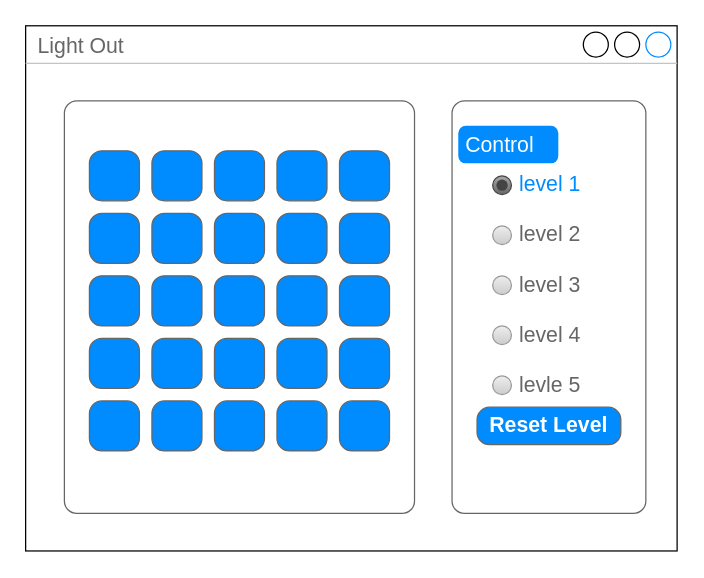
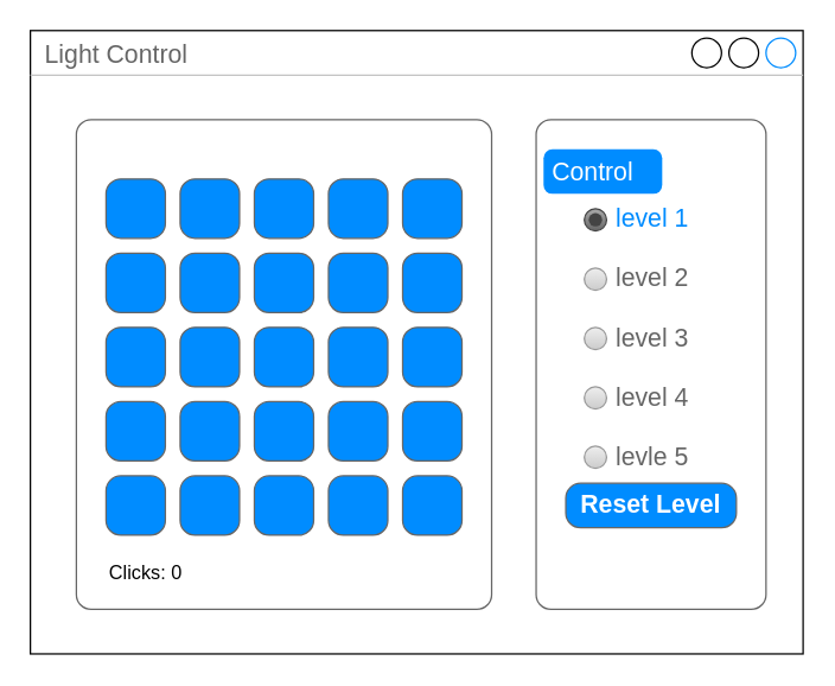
  <mxCell id="0" />
  <mxCell id="1" parent="0" />
- <mxCell id="2" value="Light Out" style="strokeWidth=1;shadow=0;dashed=0;align=center;html=1;shape=mxgraph.mockup.containers.window;align=left;verticalAlign=top;spacingLeft=8;strokeColor2=#008cff;strokeColor3=#c4c4c4;fontColor=#666666;mainText=;fontSize=17;labelBackgroundColor=none;" parent="1" vertex="1"><mxGeometry x="20" y="20" width="521" height="420" as="geometry" /></mxCell>
+ <mxCell id="2" value="Light Control" style="strokeWidth=1;shadow=0;dashed=0;align=center;html=1;shape=mxgraph.mockup.containers.window;align=left;verticalAlign=top;spacingLeft=8;strokeColor2=#008cff;strokeColor3=#c4c4c4;fontColor=#666666;mainText=;fontSize=17;labelBackgroundColor=none;" parent="1" vertex="1"><mxGeometry x="20" y="20" width="521" height="420" as="geometry" /></mxCell>
  <mxCell id="3" value="" style="shape=mxgraph.mockup.containers.marginRect;rectMarginTop=10;strokeColor=#666666;strokeWidth=1;dashed=0;rounded=1;arcSize=5;recursiveResize=0;" parent="1" vertex="1"><mxGeometry x="51" y="70" width="280" height="340" as="geometry" /></mxCell>
  <mxCell id="4" value="" style="strokeWidth=1;shadow=0;dashed=0;align=center;html=1;shape=mxgraph.mockup.buttons.button;strokeColor=#666666;fontColor=#ffffff;mainText=;buttonStyle=round;fontSize=17;fontStyle=1;fillColor=#008cff;whiteSpace=wrap;" parent="3" vertex="1"><mxGeometry x="20" y="50" width="40" height="40" as="geometry" /></mxCell>
  <mxCell id="5" value="" style="strokeWidth=1;shadow=0;dashed=0;align=center;html=1;shape=mxgraph.mockup.buttons.button;strokeColor=#666666;fontColor=#ffffff;mainText=;buttonStyle=round;fontSize=17;fontStyle=1;fillColor=#008cff;whiteSpace=wrap;" parent="3" vertex="1"><mxGeometry x="70" y="50" width="40" height="40" as="geometry" /></mxCell>
  <mxCell id="6" value="" style="strokeWidth=1;shadow=0;dashed=0;align=center;html=1;shape=mxgraph.mockup.buttons.button;strokeColor=#666666;fontColor=#ffffff;mainText=;buttonStyle=round;fontSize=17;fontStyle=1;fillColor=#008cff;whiteSpace=wrap;" parent="3" vertex="1"><mxGeometry x="120" y="50" width="40" height="40" as="geometry" /></mxCell>
  <mxCell id="7" value="" style="strokeWidth=1;shadow=0;dashed=0;align=center;html=1;shape=mxgraph.mockup.buttons.button;strokeColor=#666666;fontColor=#ffffff;mainText=;buttonStyle=round;fontSize=17;fontStyle=1;fillColor=#008cff;whiteSpace=wrap;" parent="3" vertex="1"><mxGeometry x="170" y="50" width="40" height="40" as="geometry" /></mxCell>
  <mxCell id="8" value="" style="strokeWidth=1;shadow=0;dashed=0;align=center;html=1;shape=mxgraph.mockup.buttons.button;strokeColor=#666666;fontColor=#ffffff;mainText=;buttonStyle=round;fontSize=17;fontStyle=1;fillColor=#008cff;whiteSpace=wrap;" parent="3" vertex="1"><mxGeometry x="220" y="50" width="40" height="40" as="geometry" /></mxCell>
  <mxCell id="9" value="" style="strokeWidth=1;shadow=0;dashed=0;align=center;html=1;shape=mxgraph.mockup.buttons.button;strokeColor=#666666;fontColor=#ffffff;mainText=;buttonStyle=round;fontSize=17;fontStyle=1;fillColor=#008cff;whiteSpace=wrap;" parent="3" vertex="1"><mxGeometry x="20" y="100" width="40" height="40" as="geometry" /></mxCell>
  <mxCell id="10" value="" style="strokeWidth=1;shadow=0;dashed=0;align=center;html=1;shape=mxgraph.mockup.buttons.button;strokeColor=#666666;fontColor=#ffffff;mainText=;buttonStyle=round;fontSize=17;fontStyle=1;fillColor=#008cff;whiteSpace=wrap;" parent="3" vertex="1"><mxGeometry x="20" y="150" width="40" height="40" as="geometry" /></mxCell>
  <mxCell id="11" value="" style="strokeWidth=1;shadow=0;dashed=0;align=center;html=1;shape=mxgraph.mockup.buttons.button;strokeColor=#666666;fontColor=#ffffff;mainText=;buttonStyle=round;fontSize=17;fontStyle=1;fillColor=#008cff;whiteSpace=wrap;" parent="3" vertex="1"><mxGeometry x="20" y="200" width="40" height="40" as="geometry" /></mxCell>
  <mxCell id="12" value="" style="strokeWidth=1;shadow=0;dashed=0;align=center;html=1;shape=mxgraph.mockup.buttons.button;strokeColor=#666666;fontColor=#ffffff;mainText=;buttonStyle=round;fontSize=17;fontStyle=1;fillColor=#008cff;whiteSpace=wrap;" parent="3" vertex="1"><mxGeometry x="20" y="250" width="40" height="40" as="geometry" /></mxCell>
  <mxCell id="13" value="" style="strokeWidth=1;shadow=0;dashed=0;align=center;html=1;shape=mxgraph.mockup.buttons.button;strokeColor=#666666;fontColor=#ffffff;mainText=;buttonStyle=round;fontSize=17;fontStyle=1;fillColor=#008cff;whiteSpace=wrap;" parent="3" vertex="1"><mxGeometry x="70" y="100" width="40" height="40" as="geometry" /></mxCell>
  <mxCell id="14" value="" style="strokeWidth=1;shadow=0;dashed=0;align=center;html=1;shape=mxgraph.mockup.buttons.button;strokeColor=#666666;fontColor=#ffffff;mainText=;buttonStyle=round;fontSize=17;fontStyle=1;fillColor=#008cff;whiteSpace=wrap;" parent="3" vertex="1"><mxGeometry x="120" y="100" width="40" height="40" as="geometry" /></mxCell>
  <mxCell id="15" value="" style="strokeWidth=1;shadow=0;dashed=0;align=center;html=1;shape=mxgraph.mockup.buttons.button;strokeColor=#666666;fontColor=#ffffff;mainText=;buttonStyle=round;fontSize=17;fontStyle=1;fillColor=#008cff;whiteSpace=wrap;" parent="3" vertex="1"><mxGeometry x="170" y="100" width="40" height="40" as="geometry" /></mxCell>
  <mxCell id="16" value="" style="strokeWidth=1;shadow=0;dashed=0;align=center;html=1;shape=mxgraph.mockup.buttons.button;strokeColor=#666666;fontColor=#ffffff;mainText=;buttonStyle=round;fontSize=17;fontStyle=1;fillColor=#008cff;whiteSpace=wrap;" parent="3" vertex="1"><mxGeometry x="220" y="100" width="40" height="40" as="geometry" /></mxCell>
  <mxCell id="17" value="" style="strokeWidth=1;shadow=0;dashed=0;align=center;html=1;shape=mxgraph.mockup.buttons.button;strokeColor=#666666;fontColor=#ffffff;mainText=;buttonStyle=round;fontSize=17;fontStyle=1;fillColor=#008cff;whiteSpace=wrap;" parent="3" vertex="1"><mxGeometry x="70" y="150" width="40" height="40" as="geometry" /></mxCell>
  <mxCell id="18" value="" style="strokeWidth=1;shadow=0;dashed=0;align=center;html=1;shape=mxgraph.mockup.buttons.button;strokeColor=#666666;fontColor=#ffffff;mainText=;buttonStyle=round;fontSize=17;fontStyle=1;fillColor=#008cff;whiteSpace=wrap;" parent="3" vertex="1"><mxGeometry x="120" y="150" width="40" height="40" as="geometry" /></mxCell>
  <mxCell id="19" value="" style="strokeWidth=1;shadow=0;dashed=0;align=center;html=1;shape=mxgraph.mockup.buttons.button;strokeColor=#666666;fontColor=#ffffff;mainText=;buttonStyle=round;fontSize=17;fontStyle=1;fillColor=#008cff;whiteSpace=wrap;" parent="3" vertex="1"><mxGeometry x="170" y="150" width="40" height="40" as="geometry" /></mxCell>
  <mxCell id="20" value="" style="strokeWidth=1;shadow=0;dashed=0;align=center;html=1;shape=mxgraph.mockup.buttons.button;strokeColor=#666666;fontColor=#ffffff;mainText=;buttonStyle=round;fontSize=17;fontStyle=1;fillColor=#008cff;whiteSpace=wrap;" parent="3" vertex="1"><mxGeometry x="220" y="150" width="40" height="40" as="geometry" /></mxCell>
  <mxCell id="21" value="" style="strokeWidth=1;shadow=0;dashed=0;align=center;html=1;shape=mxgraph.mockup.buttons.button;strokeColor=#666666;fontColor=#ffffff;mainText=;buttonStyle=round;fontSize=17;fontStyle=1;fillColor=#008cff;whiteSpace=wrap;" parent="3" vertex="1"><mxGeometry x="70" y="200" width="40" height="40" as="geometry" /></mxCell>
  <mxCell id="22" value="" style="strokeWidth=1;shadow=0;dashed=0;align=center;html=1;shape=mxgraph.mockup.buttons.button;strokeColor=#666666;fontColor=#ffffff;mainText=;buttonStyle=round;fontSize=17;fontStyle=1;fillColor=#008cff;whiteSpace=wrap;" parent="3" vertex="1"><mxGeometry x="120" y="200" width="40" height="40" as="geometry" /></mxCell>
  <mxCell id="23" value="" style="strokeWidth=1;shadow=0;dashed=0;align=center;html=1;shape=mxgraph.mockup.buttons.button;strokeColor=#666666;fontColor=#ffffff;mainText=;buttonStyle=round;fontSize=17;fontStyle=1;fillColor=#008cff;whiteSpace=wrap;" parent="3" vertex="1"><mxGeometry x="170" y="200" width="40" height="40" as="geometry" /></mxCell>
  <mxCell id="24" value="" style="strokeWidth=1;shadow=0;dashed=0;align=center;html=1;shape=mxgraph.mockup.buttons.button;strokeColor=#666666;fontColor=#ffffff;mainText=;buttonStyle=round;fontSize=17;fontStyle=1;fillColor=#008cff;whiteSpace=wrap;" parent="3" vertex="1"><mxGeometry x="220" y="200" width="40" height="40" as="geometry" /></mxCell>
  <mxCell id="25" value="" style="strokeWidth=1;shadow=0;dashed=0;align=center;html=1;shape=mxgraph.mockup.buttons.button;strokeColor=#666666;fontColor=#ffffff;mainText=;buttonStyle=round;fontSize=17;fontStyle=1;fillColor=#008cff;whiteSpace=wrap;" parent="3" vertex="1"><mxGeometry x="70" y="250" width="40" height="40" as="geometry" /></mxCell>
  <mxCell id="26" value="" style="strokeWidth=1;shadow=0;dashed=0;align=center;html=1;shape=mxgraph.mockup.buttons.button;strokeColor=#666666;fontColor=#ffffff;mainText=;buttonStyle=round;fontSize=17;fontStyle=1;fillColor=#008cff;whiteSpace=wrap;" parent="3" vertex="1"><mxGeometry x="120" y="250" width="40" height="40" as="geometry" /></mxCell>
  <mxCell id="27" value="" style="strokeWidth=1;shadow=0;dashed=0;align=center;html=1;shape=mxgraph.mockup.buttons.button;strokeColor=#666666;fontColor=#ffffff;mainText=;buttonStyle=round;fontSize=17;fontStyle=1;fillColor=#008cff;whiteSpace=wrap;" parent="3" vertex="1"><mxGeometry x="170" y="250" width="40" height="40" as="geometry" /></mxCell>
  <mxCell id="28" value="" style="strokeWidth=1;shadow=0;dashed=0;align=center;html=1;shape=mxgraph.mockup.buttons.button;strokeColor=#666666;fontColor=#ffffff;mainText=;buttonStyle=round;fontSize=17;fontStyle=1;fillColor=#008cff;whiteSpace=wrap;" parent="3" vertex="1"><mxGeometry x="220" y="250" width="40" height="40" as="geometry" /></mxCell>
+ <mxCell id="29" value="Clicks: 0" style="text;html=1;strokeColor=none;fillColor=none;align=center;verticalAlign=middle;whiteSpace=wrap;rounded=0;fontSize=13;" vertex="1" parent="3"><mxGeometry x="17" y="300" width="60" height="30" as="geometry" /></mxCell>
  <mxCell id="30" value="" style="shape=mxgraph.mockup.containers.marginRect;rectMarginTop=10;strokeColor=#666666;strokeWidth=1;dashed=0;rounded=1;arcSize=5;recursiveResize=0;" parent="1" vertex="1"><mxGeometry x="361" y="70" width="155" height="340" as="geometry" /></mxCell>
  <mxCell id="31" value="Control" style="shape=rect;strokeColor=none;fillColor=#008cff;strokeWidth=1;dashed=0;rounded=1;arcSize=20;fontColor=#ffffff;fontSize=17;spacing=2;spacingTop=-2;align=left;autosize=1;spacingLeft=4;resizeWidth=0;resizeHeight=0;perimeter=none;" parent="30" vertex="1"><mxGeometry x="5" y="30" width="80" height="30" as="geometry" /></mxCell>
  <mxCell id="32" value="level 2" style="shape=ellipse;fillColor=#eeeeee;strokeColor=#999999;gradientColor=#cccccc;html=1;align=left;spacingLeft=4;fontSize=17;fontColor=#666666;labelPosition=right;shadow=0;" parent="30" vertex="1"><mxGeometry x="32.5" y="110" width="15" height="15" as="geometry" /></mxCell>
  <mxCell id="33" value="level 3" style="shape=ellipse;fillColor=#eeeeee;strokeColor=#999999;gradientColor=#cccccc;html=1;align=left;spacingLeft=4;fontSize=17;fontColor=#666666;labelPosition=right;shadow=0;" parent="30" vertex="1"><mxGeometry x="32.5" y="150" width="15" height="15" as="geometry" /></mxCell>
  <mxCell id="34" value="level 4" style="shape=ellipse;fillColor=#eeeeee;strokeColor=#999999;gradientColor=#cccccc;html=1;align=left;spacingLeft=4;fontSize=17;fontColor=#666666;labelPosition=right;shadow=0;" parent="30" vertex="1"><mxGeometry x="32.5" y="190" width="15" height="15" as="geometry" /></mxCell>
  <mxCell id="35" value="levle 5" style="shape=ellipse;fillColor=#eeeeee;strokeColor=#999999;gradientColor=#cccccc;html=1;align=left;spacingLeft=4;fontSize=17;fontColor=#666666;labelPosition=right;shadow=0;" parent="30" vertex="1"><mxGeometry x="32.5" y="230" width="15" height="15" as="geometry" /></mxCell>
  <mxCell id="36" value="Reset Level" style="strokeWidth=1;shadow=0;dashed=0;align=center;html=1;shape=mxgraph.mockup.buttons.button;strokeColor=#666666;fontColor=#ffffff;mainText=;buttonStyle=round;fontSize=17;fontStyle=1;fillColor=#008cff;whiteSpace=wrap;" parent="30" vertex="1"><mxGeometry x="20" y="255" width="115" height="30" as="geometry" /></mxCell>
  <mxCell id="37" value="level 1" style="shape=ellipse;rSize=0;fillColor=#aaaaaa;strokeColor=#444444;gradientColor=#666666;html=1;align=left;spacingLeft=4;fontSize=17;fontColor=#008cff;labelPosition=right;" parent="30" vertex="1"><mxGeometry x="32.5" y="70" width="15" height="15" as="geometry" /></mxCell>
  <mxCell id="38" value="" style="shape=ellipse;fillColor=#444444;strokeColor=none;html=1;" parent="37" vertex="1"><mxGeometry x="3" y="3" width="9" height="9" as="geometry" /></mxCell>
